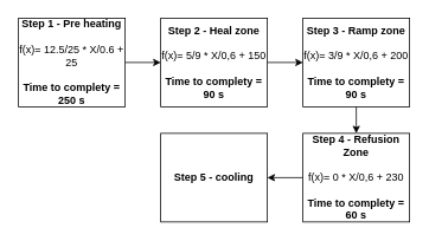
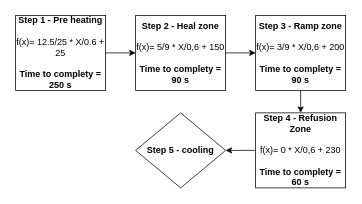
  <mxCell id="0" />
  <mxCell id="1" parent="0" />
  <mxCell id="2" style="edgeStyle=orthogonalEdgeStyle;rounded=0;orthogonalLoop=1;jettySize=auto;html=1;exitX=1;exitY=0.5;exitDx=0;exitDy=0;entryX=0;entryY=0.5;entryDx=0;entryDy=0;" parent="1" source="3" target="5" edge="1"><mxGeometry relative="1" as="geometry" /></mxCell>
  <mxCell id="3" value="&lt;b&gt;Step 1 - Pre heating&lt;/b&gt;&lt;br&gt;&lt;br&gt;f(x)= 12.5/25 * X/0.6 + 25&lt;br&gt;&lt;br&gt;&lt;b&gt;Time to complety = 250 s&lt;/b&gt;" style="rounded=0;whiteSpace=wrap;html=1;" parent="1" vertex="1"><mxGeometry x="20" y="20" width="120" height="100" as="geometry" /></mxCell>
  <mxCell id="4" style="edgeStyle=orthogonalEdgeStyle;rounded=0;orthogonalLoop=1;jettySize=auto;html=1;exitX=1;exitY=0.5;exitDx=0;exitDy=0;entryX=0;entryY=0.5;entryDx=0;entryDy=0;" parent="1" source="5" target="7" edge="1"><mxGeometry relative="1" as="geometry" /></mxCell>
  <mxCell id="5" value="&lt;b&gt;Step 2 - Heal zone&lt;/b&gt;&lt;br&gt;&lt;br&gt;f(x)= 5/9 * X/0,6 + 150&lt;br&gt;&lt;br&gt;&lt;b&gt;Time to complety = 90 s&lt;/b&gt;" style="rounded=0;whiteSpace=wrap;html=1;" parent="1" vertex="1"><mxGeometry x="180" y="20" width="120" height="100" as="geometry" /></mxCell>
  <mxCell id="6" style="edgeStyle=orthogonalEdgeStyle;rounded=0;orthogonalLoop=1;jettySize=auto;html=1;exitX=0.5;exitY=1;exitDx=0;exitDy=0;entryX=0.5;entryY=0;entryDx=0;entryDy=0;" parent="1" source="7" target="9" edge="1"><mxGeometry relative="1" as="geometry"><mxPoint x="400" y="120" as="targetPoint" /></mxGeometry></mxCell>
  <mxCell id="7" value="&lt;b&gt;Step 3 - Ramp zone&lt;/b&gt;&lt;br&gt;&lt;br&gt;f(x)= 3/9 * X/0,6 + 200&lt;br&gt;&lt;b&gt;&lt;br&gt;Time to complety = 90 s&lt;/b&gt;" style="rounded=0;whiteSpace=wrap;html=1;" parent="1" vertex="1"><mxGeometry x="340" y="20" width="120" height="100" as="geometry" /></mxCell>
  <mxCell id="8" style="edgeStyle=orthogonalEdgeStyle;rounded=0;orthogonalLoop=1;jettySize=auto;html=1;exitX=0;exitY=0.5;exitDx=0;exitDy=0;entryX=1;entryY=0.5;entryDx=0;entryDy=0;" parent="1" source="9" target="10" edge="1"><mxGeometry relative="1" as="geometry" /></mxCell>
  <mxCell id="9" value="&lt;b&gt;Step 4 - Refusion Zone&lt;/b&gt;&lt;br&gt;&lt;br&gt;f(x)= 0 * X/0,6 + 230&lt;br&gt;&lt;br&gt;&lt;b&gt;Time to complety = 60 s&lt;/b&gt;" style="rounded=0;whiteSpace=wrap;html=1;" parent="1" vertex="1"><mxGeometry x="340" y="150" width="120" height="100" as="geometry" /></mxCell>
- <mxCell id="10" value="&lt;b&gt;Step 5 - cooling&lt;/b&gt;&lt;br&gt;" style="rounded=0;whiteSpace=wrap;html=1;" parent="1" vertex="1"><mxGeometry x="180" y="150" width="120" height="100" as="geometry" /></mxCell>
+ <mxCell id="10" value="&lt;b&gt;Step 5 - cooling&lt;/b&gt;&lt;br&gt;" style="rhombus;whiteSpace=wrap;html=1;" parent="1" vertex="1"><mxGeometry x="180" y="150" width="120" height="100" as="geometry" /></mxCell>
